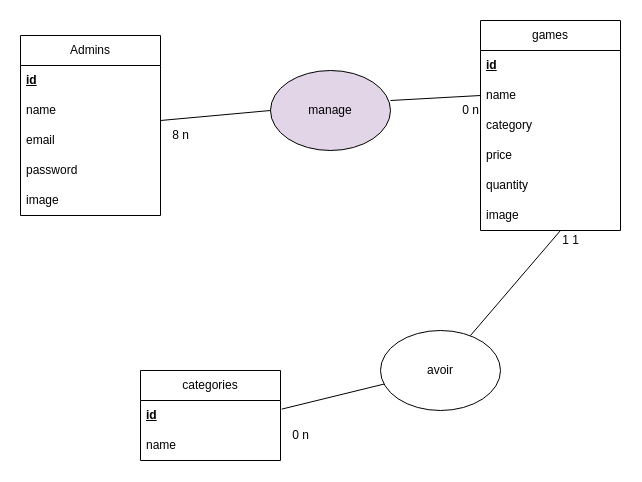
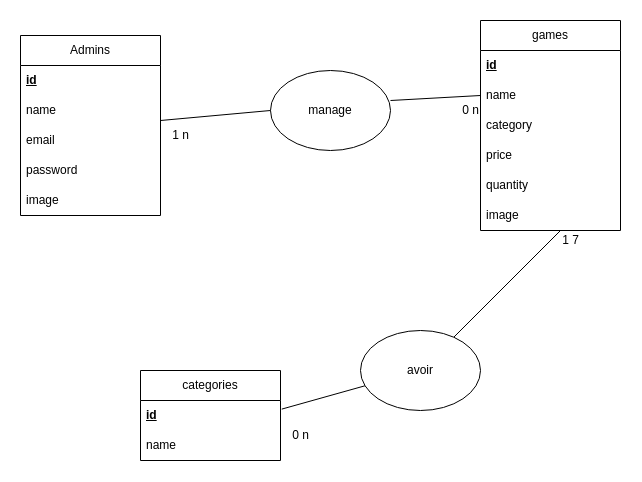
  <mxCell id="0" />
  <mxCell id="1" parent="0" />
  <mxCell id="2" value="Admins" style="swimlane;fontStyle=0;childLayout=stackLayout;horizontal=1;startSize=30;horizontalStack=0;resizeParent=1;resizeParentMax=0;resizeLast=0;collapsible=1;marginBottom=0;whiteSpace=wrap;html=1;" vertex="1" parent="1"><mxGeometry x="20" y="35" width="140" height="180" as="geometry" /></mxCell>
  <mxCell id="3" value="&lt;u&gt;&lt;b&gt;id&lt;/b&gt;&lt;/u&gt;" style="text;strokeColor=none;fillColor=none;align=left;verticalAlign=middle;spacingLeft=4;spacingRight=4;overflow=hidden;points=[[0,0.5],[1,0.5]];portConstraint=eastwest;rotatable=0;whiteSpace=wrap;html=1;" vertex="1" parent="2"><mxGeometry y="30" width="140" height="30" as="geometry" /></mxCell>
  <mxCell id="4" value="name" style="text;strokeColor=none;fillColor=none;align=left;verticalAlign=middle;spacingLeft=4;spacingRight=4;overflow=hidden;points=[[0,0.5],[1,0.5]];portConstraint=eastwest;rotatable=0;whiteSpace=wrap;html=1;" vertex="1" parent="2"><mxGeometry y="60" width="140" height="30" as="geometry" /></mxCell>
  <mxCell id="5" value="email" style="text;strokeColor=none;fillColor=none;align=left;verticalAlign=middle;spacingLeft=4;spacingRight=4;overflow=hidden;points=[[0,0.5],[1,0.5]];portConstraint=eastwest;rotatable=0;whiteSpace=wrap;html=1;" vertex="1" parent="2"><mxGeometry y="90" width="140" height="30" as="geometry" /></mxCell>
  <mxCell id="6" value="password" style="text;strokeColor=none;fillColor=none;align=left;verticalAlign=middle;spacingLeft=4;spacingRight=4;overflow=hidden;points=[[0,0.5],[1,0.5]];portConstraint=eastwest;rotatable=0;whiteSpace=wrap;html=1;" vertex="1" parent="2"><mxGeometry y="120" width="140" height="30" as="geometry" /></mxCell>
  <mxCell id="7" value="image" style="text;strokeColor=none;fillColor=none;align=left;verticalAlign=middle;spacingLeft=4;spacingRight=4;overflow=hidden;points=[[0,0.5],[1,0.5]];portConstraint=eastwest;rotatable=0;whiteSpace=wrap;html=1;" vertex="1" parent="2"><mxGeometry y="150" width="140" height="30" as="geometry" /></mxCell>
  <mxCell id="8" value="games" style="swimlane;fontStyle=0;childLayout=stackLayout;horizontal=1;startSize=30;horizontalStack=0;resizeParent=1;resizeParentMax=0;resizeLast=0;collapsible=1;marginBottom=0;whiteSpace=wrap;html=1;" vertex="1" parent="1"><mxGeometry x="480" y="20" width="140" height="210" as="geometry" /></mxCell>
  <mxCell id="9" value="&lt;b&gt;&lt;u&gt;id&lt;/u&gt;&lt;/b&gt;" style="text;strokeColor=none;fillColor=none;align=left;verticalAlign=middle;spacingLeft=4;spacingRight=4;overflow=hidden;points=[[0,0.5],[1,0.5]];portConstraint=eastwest;rotatable=0;whiteSpace=wrap;html=1;" vertex="1" parent="8"><mxGeometry y="30" width="140" height="30" as="geometry" /></mxCell>
  <mxCell id="10" value="name" style="text;strokeColor=none;fillColor=none;align=left;verticalAlign=middle;spacingLeft=4;spacingRight=4;overflow=hidden;points=[[0,0.5],[1,0.5]];portConstraint=eastwest;rotatable=0;whiteSpace=wrap;html=1;" vertex="1" parent="8"><mxGeometry y="60" width="140" height="30" as="geometry" /></mxCell>
  <mxCell id="11" value="category" style="text;strokeColor=none;fillColor=none;align=left;verticalAlign=middle;spacingLeft=4;spacingRight=4;overflow=hidden;points=[[0,0.5],[1,0.5]];portConstraint=eastwest;rotatable=0;whiteSpace=wrap;html=1;" vertex="1" parent="8"><mxGeometry y="90" width="140" height="30" as="geometry" /></mxCell>
  <mxCell id="12" value="price" style="text;strokeColor=none;fillColor=none;align=left;verticalAlign=middle;spacingLeft=4;spacingRight=4;overflow=hidden;points=[[0,0.5],[1,0.5]];portConstraint=eastwest;rotatable=0;whiteSpace=wrap;html=1;" vertex="1" parent="8"><mxGeometry y="120" width="140" height="30" as="geometry" /></mxCell>
  <mxCell id="13" value="quantity" style="text;strokeColor=none;fillColor=none;align=left;verticalAlign=middle;spacingLeft=4;spacingRight=4;overflow=hidden;points=[[0,0.5],[1,0.5]];portConstraint=eastwest;rotatable=0;whiteSpace=wrap;html=1;" vertex="1" parent="8"><mxGeometry y="150" width="140" height="30" as="geometry" /></mxCell>
  <mxCell id="14" value="image" style="text;strokeColor=none;fillColor=none;align=left;verticalAlign=middle;spacingLeft=4;spacingRight=4;overflow=hidden;points=[[0,0.5],[1,0.5]];portConstraint=eastwest;rotatable=0;whiteSpace=wrap;html=1;" vertex="1" parent="8"><mxGeometry y="180" width="140" height="30" as="geometry" /></mxCell>
- <mxCell id="15" value="manage" style="ellipse;whiteSpace=wrap;html=1;fillColor=#e1d5e7;" vertex="1" parent="1"><mxGeometry x="270" y="70" width="120" height="80" as="geometry" /></mxCell>
+ <mxCell id="15" value="manage" style="ellipse;whiteSpace=wrap;html=1;" vertex="1" parent="1"><mxGeometry x="270" y="70" width="120" height="80" as="geometry" /></mxCell>
  <mxCell id="16" value="" style="endArrow=none;html=1;rounded=0;entryX=0;entryY=0.5;entryDx=0;entryDy=0;" edge="1" parent="1" target="15"><mxGeometry width="50" height="50" relative="1" as="geometry"><mxPoint x="160" y="120" as="sourcePoint" /><mxPoint x="210" y="70" as="targetPoint" /></mxGeometry></mxCell>
  <mxCell id="17" value="" style="endArrow=none;html=1;rounded=0;entryX=0;entryY=0.5;entryDx=0;entryDy=0;" edge="1" parent="1" target="10"><mxGeometry width="50" height="50" relative="1" as="geometry"><mxPoint x="390" y="100" as="sourcePoint" /><mxPoint x="480" y="90" as="targetPoint" /></mxGeometry></mxCell>
- <mxCell id="18" value="8 n" style="text;html=1;align=center;verticalAlign=middle;resizable=0;points=[];autosize=1;strokeColor=none;fillColor=none;" vertex="1" parent="1"><mxGeometry x="160" y="120" width="40" height="30" as="geometry" /></mxCell>
+ <mxCell id="18" value="1 n" style="text;html=1;align=center;verticalAlign=middle;resizable=0;points=[];autosize=1;strokeColor=none;fillColor=none;" vertex="1" parent="1"><mxGeometry x="160" y="120" width="40" height="30" as="geometry" /></mxCell>
  <mxCell id="19" value="0 n" style="text;html=1;align=center;verticalAlign=middle;resizable=0;points=[];autosize=1;strokeColor=none;fillColor=none;" vertex="1" parent="1"><mxGeometry x="450" y="95" width="40" height="30" as="geometry" /></mxCell>
  <mxCell id="20" value="categories" style="swimlane;fontStyle=0;childLayout=stackLayout;horizontal=1;startSize=30;horizontalStack=0;resizeParent=1;resizeParentMax=0;resizeLast=0;collapsible=1;marginBottom=0;whiteSpace=wrap;html=1;" vertex="1" parent="1"><mxGeometry x="140" y="370" width="140" height="90" as="geometry" /></mxCell>
  <mxCell id="21" value="&lt;b&gt;&lt;u&gt;id&lt;/u&gt;&lt;/b&gt;" style="text;strokeColor=none;fillColor=none;align=left;verticalAlign=middle;spacingLeft=4;spacingRight=4;overflow=hidden;points=[[0,0.5],[1,0.5]];portConstraint=eastwest;rotatable=0;whiteSpace=wrap;html=1;" vertex="1" parent="20"><mxGeometry y="30" width="140" height="30" as="geometry" /></mxCell>
  <mxCell id="22" value="name" style="text;strokeColor=none;fillColor=none;align=left;verticalAlign=middle;spacingLeft=4;spacingRight=4;overflow=hidden;points=[[0,0.5],[1,0.5]];portConstraint=eastwest;rotatable=0;whiteSpace=wrap;html=1;" vertex="1" parent="20"><mxGeometry y="60" width="140" height="30" as="geometry" /></mxCell>
  <mxCell id="23" style="rounded=0;orthogonalLoop=1;jettySize=auto;html=1;endArrow=none;endFill=0;" edge="1" parent="1" source="25"><mxGeometry relative="1" as="geometry"><mxPoint x="560" y="230" as="targetPoint" /></mxGeometry></mxCell>
  <mxCell id="24" style="edgeStyle=none;rounded=0;orthogonalLoop=1;jettySize=auto;html=1;entryX=1.009;entryY=0.287;entryDx=0;entryDy=0;endArrow=none;endFill=0;entryPerimeter=0;" edge="1" parent="1" source="25" target="21"><mxGeometry relative="1" as="geometry"><mxPoint x="280" y="425" as="targetPoint" /></mxGeometry></mxCell>
- <mxCell id="25" value="avoir" style="ellipse;whiteSpace=wrap;html=1;" vertex="1" parent="1"><mxGeometry x="380" y="330" width="120" height="80" as="geometry" /></mxCell>
- <mxCell id="26" value="1 1" style="text;html=1;align=center;verticalAlign=middle;resizable=0;points=[];autosize=1;strokeColor=none;fillColor=none;" vertex="1" parent="1"><mxGeometry x="550" y="225" width="40" height="30" as="geometry" /></mxCell>
+ <mxCell id="25" value="avoir" style="ellipse;whiteSpace=wrap;html=1;" vertex="1" parent="1"><mxGeometry x="360" y="330" width="120" height="80" as="geometry" /></mxCell>
+ <mxCell id="26" value="1 7" style="text;html=1;align=center;verticalAlign=middle;resizable=0;points=[];autosize=1;strokeColor=none;fillColor=none;" vertex="1" parent="1"><mxGeometry x="550" y="225" width="40" height="30" as="geometry" /></mxCell>
  <mxCell id="27" value="0 n" style="text;html=1;align=center;verticalAlign=middle;resizable=0;points=[];autosize=1;strokeColor=none;fillColor=none;" vertex="1" parent="1"><mxGeometry x="280" y="420" width="40" height="30" as="geometry" /></mxCell>
